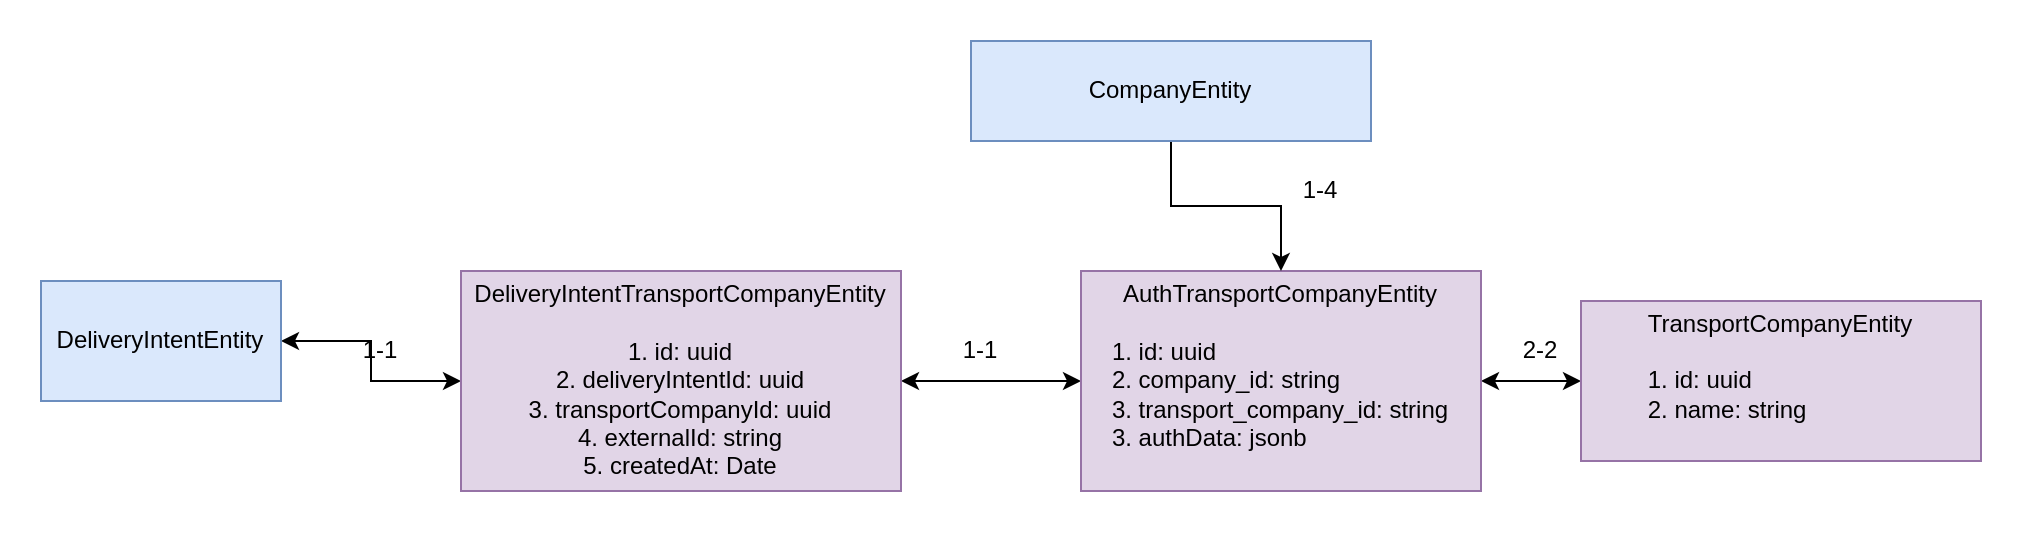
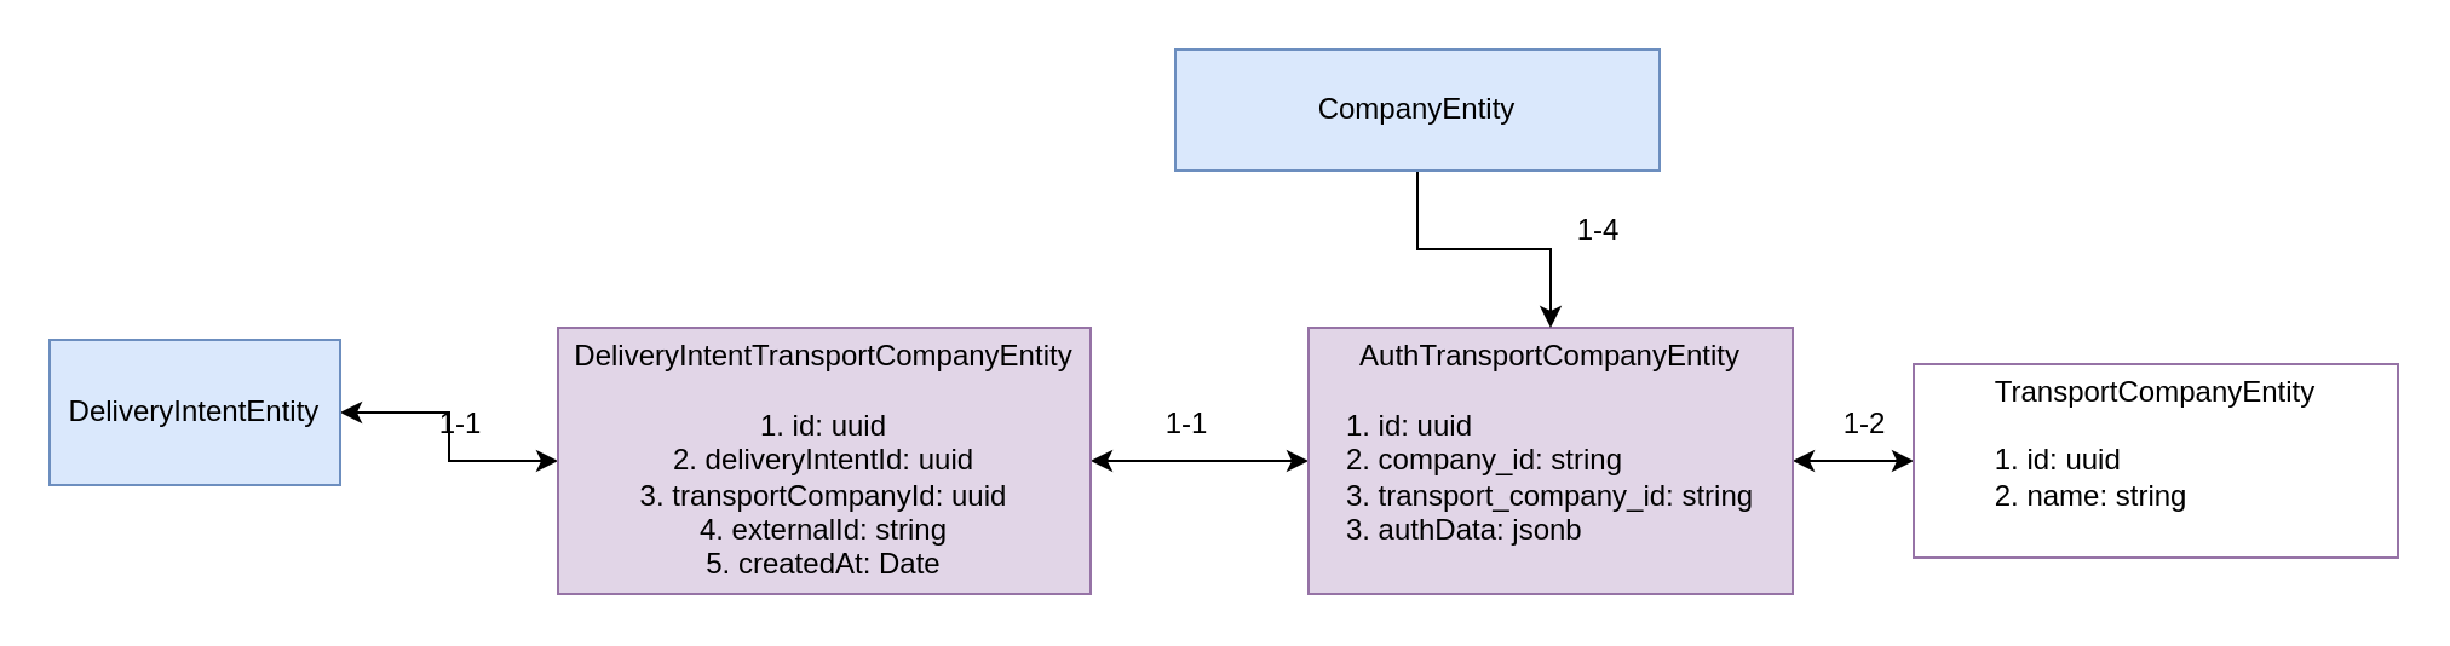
  <mxCell id="0" />
  <mxCell id="1" parent="0" />
  <mxCell id="2" value="" style="edgeStyle=orthogonalEdgeStyle;rounded=0;orthogonalLoop=1;jettySize=auto;html=1;startArrow=classic;startFill=1;" edge="1" parent="1" source="3" target="5"><mxGeometry relative="1" as="geometry" /></mxCell>
  <mxCell id="3" value="DeliveryIntentEntity" style="rounded=0;whiteSpace=wrap;html=1;fillColor=#dae8fc;strokeColor=#6c8ebf;" vertex="1" parent="1"><mxGeometry x="20" y="140" width="120" height="60" as="geometry" /></mxCell>
  <mxCell id="4" value="" style="edgeStyle=orthogonalEdgeStyle;rounded=0;orthogonalLoop=1;jettySize=auto;html=1;startArrow=classic;startFill=1;" edge="1" parent="1" source="5" target="8"><mxGeometry relative="1" as="geometry" /></mxCell>
  <mxCell id="5" value="DeliveryIntentTransportCompanyEntity&lt;div&gt;&lt;br&gt;&lt;/div&gt;&lt;div&gt;1. id: uuid&lt;/div&gt;&lt;div&gt;2. deliveryIntentId: uuid&lt;/div&gt;&lt;div&gt;3. transportCompanyId: uuid&lt;br&gt;4. externalId: string&lt;/div&gt;&lt;div&gt;5. createdAt: Date&lt;/div&gt;" style="rounded=0;whiteSpace=wrap;html=1;fillColor=#e1d5e7;strokeColor=#9673a6;" vertex="1" parent="1"><mxGeometry x="230" y="135" width="220" height="110" as="geometry" /></mxCell>
  <mxCell id="6" value="1-1" style="text;html=1;align=center;verticalAlign=middle;whiteSpace=wrap;rounded=0;" vertex="1" parent="1"><mxGeometry x="160" y="160" width="60" height="30" as="geometry" /></mxCell>
  <mxCell id="7" style="edgeStyle=orthogonalEdgeStyle;rounded=0;orthogonalLoop=1;jettySize=auto;html=1;entryX=0;entryY=0.5;entryDx=0;entryDy=0;startArrow=classic;startFill=1;" edge="1" parent="1" source="8" target="13"><mxGeometry relative="1" as="geometry" /></mxCell>
  <mxCell id="8" value="AuthTransportCompanyEntity&lt;div&gt;&lt;div style=&quot;text-align: left;&quot;&gt;&lt;br&gt;&lt;/div&gt;&lt;div style=&quot;text-align: left;&quot;&gt;1. id: uuid&lt;/div&gt;&lt;div style=&quot;text-align: left;&quot;&gt;2. company_id: string&lt;/div&gt;&lt;div style=&quot;text-align: left;&quot;&gt;3. transport_company_id: string&lt;/div&gt;&lt;div style=&quot;text-align: left;&quot;&gt;3. authData: jsonb&lt;/div&gt;&lt;div&gt;&lt;br&gt;&lt;/div&gt;&lt;/div&gt;" style="rounded=0;whiteSpace=wrap;html=1;fillColor=#e1d5e7;strokeColor=#9673a6;" vertex="1" parent="1"><mxGeometry x="540" y="135" width="200" height="110" as="geometry" /></mxCell>
  <mxCell id="9" style="edgeStyle=orthogonalEdgeStyle;rounded=0;orthogonalLoop=1;jettySize=auto;html=1;entryX=0.5;entryY=0;entryDx=0;entryDy=0;" edge="1" parent="1" source="10" target="8"><mxGeometry relative="1" as="geometry" /></mxCell>
  <mxCell id="10" value="&lt;div&gt;&lt;div&gt;CompanyEntity&lt;/div&gt;&lt;/div&gt;" style="rounded=0;whiteSpace=wrap;html=1;fillColor=#dae8fc;strokeColor=#6c8ebf;" vertex="1" parent="1"><mxGeometry x="485" y="20" width="200" height="50" as="geometry" /></mxCell>
  <mxCell id="11" value="1-4" style="text;html=1;align=center;verticalAlign=middle;whiteSpace=wrap;rounded=0;" vertex="1" parent="1"><mxGeometry x="630" y="80" width="60" height="30" as="geometry" /></mxCell>
  <mxCell id="12" value="1-1" style="text;html=1;align=center;verticalAlign=middle;whiteSpace=wrap;rounded=0;" vertex="1" parent="1"><mxGeometry x="460" y="160" width="60" height="30" as="geometry" /></mxCell>
- <mxCell id="13" value="TransportCompanyEntity&lt;div&gt;&lt;div style=&quot;text-align: left;&quot;&gt;&lt;br&gt;&lt;/div&gt;&lt;div style=&quot;text-align: left;&quot;&gt;1. id: uuid&lt;/div&gt;&lt;div style=&quot;text-align: left;&quot;&gt;2. name: string&lt;/div&gt;&lt;div&gt;&lt;br&gt;&lt;/div&gt;&lt;/div&gt;" style="rounded=0;whiteSpace=wrap;html=1;fillColor=#e1d5e7;strokeColor=#9673a6;" vertex="1" parent="1"><mxGeometry x="790" y="150" width="200" height="80" as="geometry" /></mxCell>
- <mxCell id="14" value="2-2" style="text;html=1;align=center;verticalAlign=middle;whiteSpace=wrap;rounded=0;" vertex="1" parent="1"><mxGeometry x="740" y="160" width="60" height="30" as="geometry" /></mxCell>
+ <mxCell id="13" value="TransportCompanyEntity&lt;div&gt;&lt;div style=&quot;text-align: left;&quot;&gt;&lt;br&gt;&lt;/div&gt;&lt;div style=&quot;text-align: left;&quot;&gt;1. id: uuid&lt;/div&gt;&lt;div style=&quot;text-align: left;&quot;&gt;2. name: string&lt;/div&gt;&lt;div&gt;&lt;br&gt;&lt;/div&gt;&lt;/div&gt;" style="rounded=0;whiteSpace=wrap;html=1;fillColor=#ffffff;strokeColor=#9673a6;" vertex="1" parent="1"><mxGeometry x="790" y="150" width="200" height="80" as="geometry" /></mxCell>
+ <mxCell id="14" value="1-2" style="text;html=1;align=center;verticalAlign=middle;whiteSpace=wrap;rounded=0;" vertex="1" parent="1"><mxGeometry x="740" y="160" width="60" height="30" as="geometry" /></mxCell>
